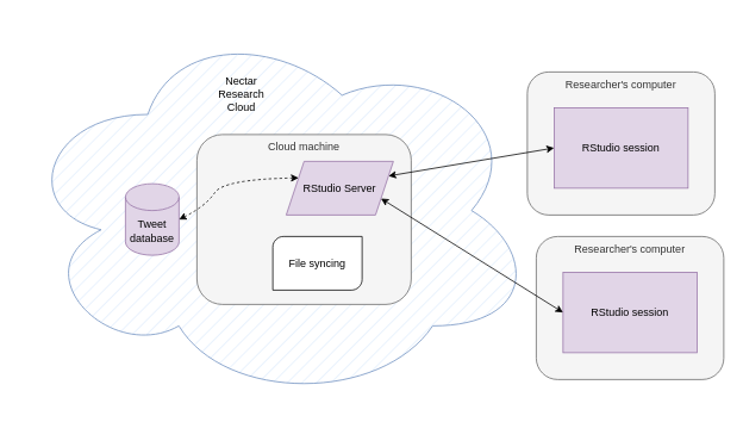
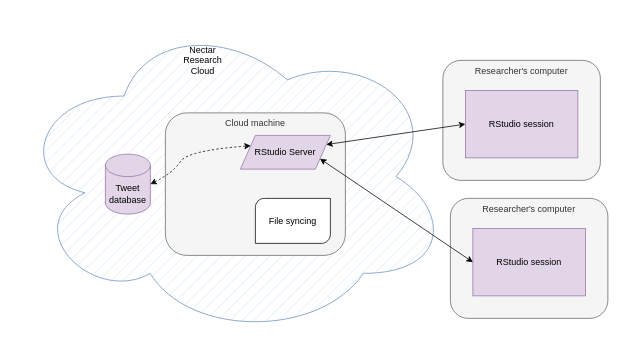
  <mxCell id="0" />
  <mxCell id="1" parent="0" />
  <mxCell id="2" value="" style="ellipse;shape=cloud;whiteSpace=wrap;html=1;verticalAlign=middle;labelPosition=center;verticalLabelPosition=top;align=center;fillColor=#dae8fc;strokeColor=#6c8ebf;fillStyle=hatch;" vertex="1" parent="1"><mxGeometry x="20" y="20" width="580" height="430" as="geometry" /></mxCell>
  <mxCell id="3" value="Tweet&lt;br&gt;database" style="shape=cylinder3;whiteSpace=wrap;html=1;boundedLbl=1;backgroundOutline=1;size=15;fillColor=#e1d5e7;strokeColor=#9673a6;" vertex="1" parent="1"><mxGeometry x="140" y="205" width="60" height="80" as="geometry" /></mxCell>
  <mxCell id="4" value="Cloud machine" style="rounded=1;whiteSpace=wrap;html=1;labelPosition=center;verticalLabelPosition=middle;align=center;verticalAlign=top;fillColor=#f5f5f5;fontColor=#333333;strokeColor=#666666;" vertex="1" parent="1"><mxGeometry x="220" y="150" width="240" height="190" as="geometry" /></mxCell>
- <mxCell id="5" value="RStudio Server" style="shape=parallelogram;perimeter=parallelogramPerimeter;whiteSpace=wrap;html=1;fixedSize=1;fillColor=#e1d5e7;strokeColor=#9673a6;" vertex="1" parent="1"><mxGeometry x="320" y="180" width="120" height="60" as="geometry" /></mxCell>
- <mxCell id="6" value="File syncing" style="verticalLabelPosition=middle;verticalAlign=middle;html=1;shape=mxgraph.basic.diag_round_rect;dx=6;whiteSpace=wrap;horizontal=1;labelPosition=center;align=center;" vertex="1" parent="1"><mxGeometry x="305" y="264" width="100" height="60" as="geometry" /></mxCell>
+ <mxCell id="5" value="RStudio Server" style="shape=parallelogram;perimeter=parallelogramPerimeter;whiteSpace=wrap;html=1;fixedSize=1;fillColor=#e1d5e7;strokeColor=#9673a6;" vertex="1" parent="1"><mxGeometry x="320" y="180" width="120" height="45" as="geometry" /></mxCell>
+ <mxCell id="6" value="File syncing" style="verticalLabelPosition=middle;verticalAlign=middle;html=1;shape=mxgraph.basic.diag_round_rect;dx=6;whiteSpace=wrap;horizontal=1;labelPosition=center;align=center;" vertex="1" parent="1"><mxGeometry x="340" y="264" width="100" height="60" as="geometry" /></mxCell>
  <mxCell id="7" value="" style="curved=1;endArrow=classic;html=1;rounded=0;exitX=1;exitY=0.5;exitDx=0;exitDy=0;exitPerimeter=0;entryX=0;entryY=0.25;entryDx=0;entryDy=0;endFill=1;startArrow=classic;startFill=1;dashed=1;" edge="1" parent="1" source="3" target="5"><mxGeometry width="50" height="50" relative="1" as="geometry"><mxPoint x="210" y="250" as="sourcePoint" /><mxPoint x="260" y="200" as="targetPoint" /><Array as="points"><mxPoint x="230" y="230" /><mxPoint x="250" y="200" /></Array></mxGeometry></mxCell>
  <mxCell id="8" value="Researcher's computer" style="rounded=1;whiteSpace=wrap;html=1;verticalAlign=top;fillColor=#f5f5f5;strokeColor=#666666;fontColor=#333333;" vertex="1" parent="1"><mxGeometry x="590" y="80" width="210" height="160" as="geometry" /></mxCell>
  <mxCell id="9" value="RStudio session" style="rounded=0;whiteSpace=wrap;html=1;fillColor=#e1d5e7;strokeColor=#9673a6;" vertex="1" parent="1"><mxGeometry x="620" y="120" width="150" height="90" as="geometry" /></mxCell>
  <mxCell id="10" value="" style="endArrow=classic;startArrow=classic;html=1;rounded=0;entryX=0;entryY=0.5;entryDx=0;entryDy=0;exitX=1;exitY=0.25;exitDx=0;exitDy=0;" edge="1" parent="1" source="5" target="9"><mxGeometry width="50" height="50" relative="1" as="geometry"><mxPoint x="420" y="210" as="sourcePoint" /><mxPoint x="470" y="160" as="targetPoint" /></mxGeometry></mxCell>
- <mxCell id="11" value="Nectar Research Cloud" style="text;html=1;strokeColor=none;fillColor=none;align=center;verticalAlign=middle;whiteSpace=wrap;rounded=0;" vertex="1" parent="1"><mxGeometry x="240" y="90" width="60" height="30" as="geometry" /></mxCell>
+ <mxCell id="11" value="Nectar Research Cloud" style="text;html=1;strokeColor=none;fillColor=none;align=center;verticalAlign=middle;whiteSpace=wrap;rounded=0;" vertex="1" parent="1"><mxGeometry x="240" y="65" width="60" height="30" as="geometry" /></mxCell>
  <mxCell id="12" value="Researcher's computer" style="rounded=1;whiteSpace=wrap;html=1;verticalAlign=top;fillColor=#f5f5f5;strokeColor=#666666;fontColor=#333333;" vertex="1" parent="1"><mxGeometry x="600" y="264" width="210" height="160" as="geometry" /></mxCell>
  <mxCell id="13" value="RStudio session" style="rounded=0;whiteSpace=wrap;html=1;fillColor=#e1d5e7;strokeColor=#9673a6;" vertex="1" parent="1"><mxGeometry x="630" y="304" width="150" height="90" as="geometry" /></mxCell>
  <mxCell id="14" value="" style="endArrow=classic;startArrow=classic;html=1;rounded=0;entryX=0;entryY=0.5;entryDx=0;entryDy=0;exitX=1;exitY=0.75;exitDx=0;exitDy=0;" edge="1" parent="1" source="5" target="13"><mxGeometry width="50" height="50" relative="1" as="geometry"><mxPoint x="445" y="206" as="sourcePoint" /><mxPoint x="630" y="175" as="targetPoint" /></mxGeometry></mxCell>
